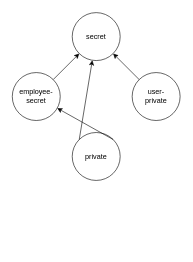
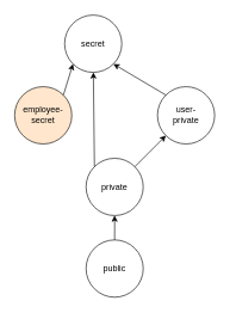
  <mxCell id="0" />
  <mxCell id="1" parent="0" />
+ <mxCell id="2" value="public" style="ellipse;whiteSpace=wrap;html=1;aspect=fixed;" parent="1" vertex="1"><mxGeometry x="120" y="334" width="80" height="80" as="geometry" /></mxCell>
  <mxCell id="3" value="user-&lt;br&gt;private" style="ellipse;whiteSpace=wrap;html=1;aspect=fixed;" parent="1" vertex="1"><mxGeometry x="220" y="120" width="80" height="80" as="geometry" /></mxCell>
- <mxCell id="4" value="secret" style="ellipse;whiteSpace=wrap;html=1;aspect=fixed;" parent="1" vertex="1"><mxGeometry x="120" y="20" width="80" height="80" as="geometry" /></mxCell>
- <mxCell id="5" value="employee-&lt;br&gt;secret" style="ellipse;whiteSpace=wrap;html=1;aspect=fixed;" parent="1" vertex="1"><mxGeometry x="20" y="120" width="80" height="80" as="geometry" /></mxCell>
+ <mxCell id="4" value="secret" style="ellipse;whiteSpace=wrap;html=1;aspect=fixed;" parent="1" vertex="1"><mxGeometry x="90" y="20" width="80" height="80" as="geometry" /></mxCell>
+ <mxCell id="5" value="employee-&lt;br&gt;secret" style="ellipse;whiteSpace=wrap;html=1;aspect=fixed;fillColor=#ffe6cc;" parent="1" vertex="1"><mxGeometry x="20" y="120" width="80" height="80" as="geometry" /></mxCell>
  <mxCell id="6" value="private" style="ellipse;whiteSpace=wrap;html=1;aspect=fixed;" parent="1" vertex="1"><mxGeometry x="120" y="220" width="80" height="80" as="geometry" /></mxCell>
  <mxCell id="7" value="" style="endArrow=classic;html=1;exitX=0;exitY=0;exitDx=0;exitDy=0;entryX=1;entryY=1;entryDx=0;entryDy=0;" parent="1" source="3" target="4" edge="1"><mxGeometry width="50" height="50" relative="1" as="geometry"><mxPoint x="190" y="172" as="sourcePoint" /><mxPoint x="110" y="208" as="targetPoint" /></mxGeometry></mxCell>
- <mxCell id="8" value="" style="endArrow=classic;html=1;exitX=1;exitY=0;exitDx=0;exitDy=0;" parent="1" source="6" target="5" edge="1"><mxGeometry width="50" height="50" relative="1" as="geometry"><mxPoint x="199.784" y="515.716" as="sourcePoint" /><mxPoint x="250" y="240" as="targetPoint" /></mxGeometry></mxCell>
+ <mxCell id="8" value="" style="endArrow=classic;html=1;exitX=1;exitY=0;exitDx=0;exitDy=0;entryX=0;entryY=1;entryDx=0;entryDy=0;" parent="1" source="6" target="3" edge="1"><mxGeometry width="50" height="50" relative="1" as="geometry"><mxPoint x="199.784" y="515.716" as="sourcePoint" /><mxPoint x="250" y="240" as="targetPoint" /></mxGeometry></mxCell>
  <mxCell id="9" value="" style="endArrow=classic;html=1;exitX=0;exitY=0;exitDx=0;exitDy=0;" parent="1" source="6" target="4" edge="1"><mxGeometry width="50" height="50" relative="1" as="geometry"><mxPoint x="166.64" y="543.04" as="sourcePoint" /><mxPoint x="90" y="190" as="targetPoint" /></mxGeometry></mxCell>
  <mxCell id="10" value="" style="endArrow=classic;html=1;exitX=1;exitY=0;exitDx=0;exitDy=0;entryX=0;entryY=1;entryDx=0;entryDy=0;" parent="1" source="5" target="4" edge="1"><mxGeometry width="50" height="50" relative="1" as="geometry"><mxPoint x="88" y="322" as="sourcePoint" /><mxPoint x="140" y="200" as="targetPoint" /></mxGeometry></mxCell>
+ <mxCell id="11" value="" style="endArrow=classic;html=1;entryX=0.5;entryY=1;entryDx=0;entryDy=0;exitX=0.5;exitY=0;exitDx=0;exitDy=0;" parent="1" source="2" target="6" edge="1"><mxGeometry width="50" height="50" relative="1" as="geometry"><mxPoint x="213.216" y="151.716" as="sourcePoint" /><mxPoint x="199.784" y="105.284" as="targetPoint" /></mxGeometry></mxCell>
